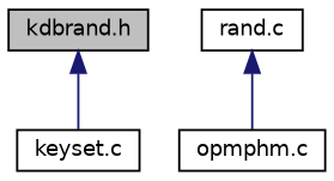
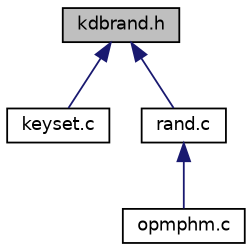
  digraph {
    node [color=black fillcolor=white fontname=Helvetica fontsize=10 shape=record style=filled]
    edge [color=midnightblue dir=back fontname=Helvetica fontsize=10 labelfontname=Helvetica labelfontsize=10 style=solid]
    n1 [fillcolor=grey75 fontcolor=black height=0.2 label="kdbrand.h" width=0.4]
    n2 [height=0.2 label="keyset.c" width=0.4]
    n3 [height=0.2 label="rand.c" width=0.4]
    n4 [height=0.2 label="opmphm.c" width=0.4]
    n1 -> n2
+   n1 -> n3
    n3 -> n4
  }
